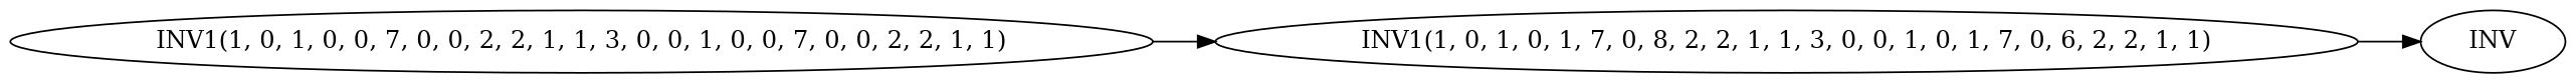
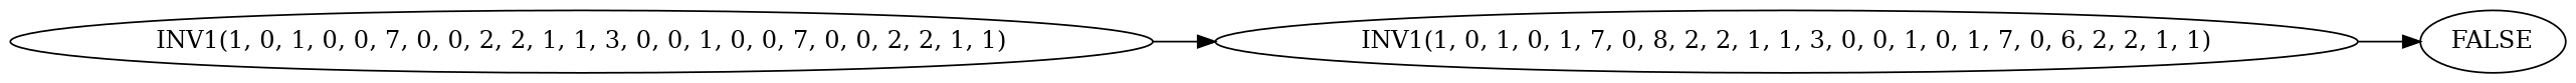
  digraph {
    rankdir=LR
-   n1 [label=INV]
+   n1 [label=FALSE]
    n2 [label="INV1(1, 0, 1, 0, 1, 7, 0, 8, 2, 2, 1, 1, 3, 0, 0, 1, 0, 1, 7, 0, 6, 2, 2, 1, 1)"]
    n3 [label="INV1(1, 0, 1, 0, 0, 7, 0, 0, 2, 2, 1, 1, 3, 0, 0, 1, 0, 0, 7, 0, 0, 2, 2, 1, 1)"]
    n2 -> n1
    n3 -> n2
  }
